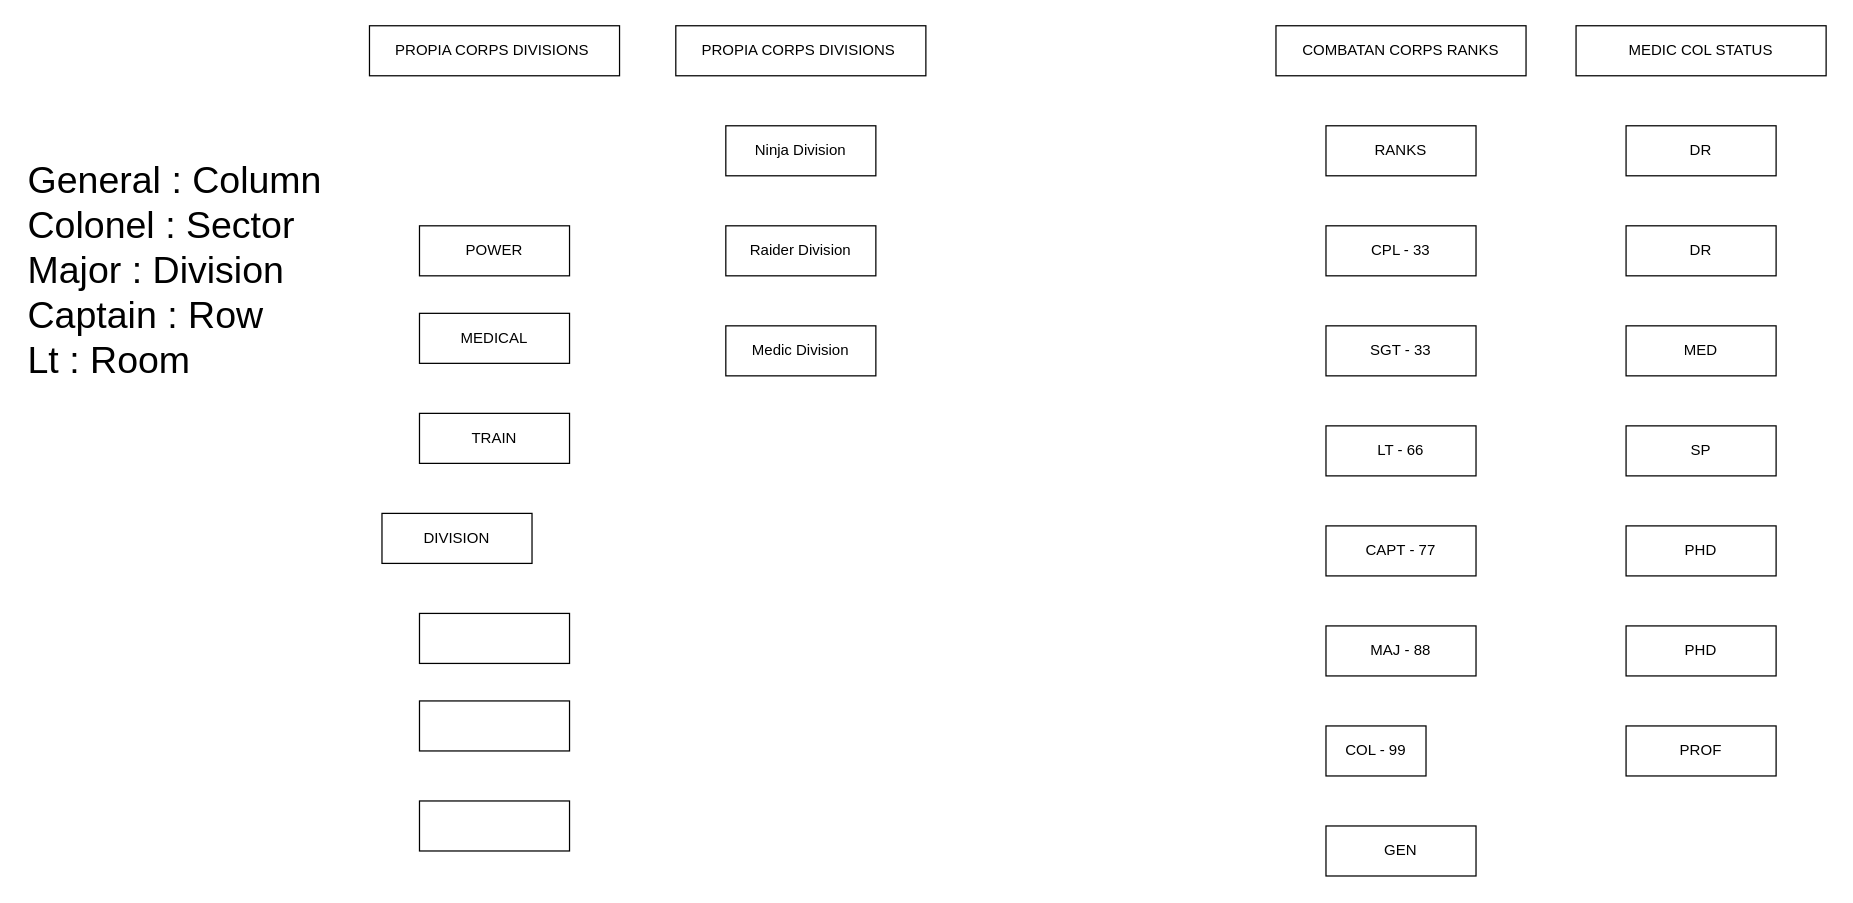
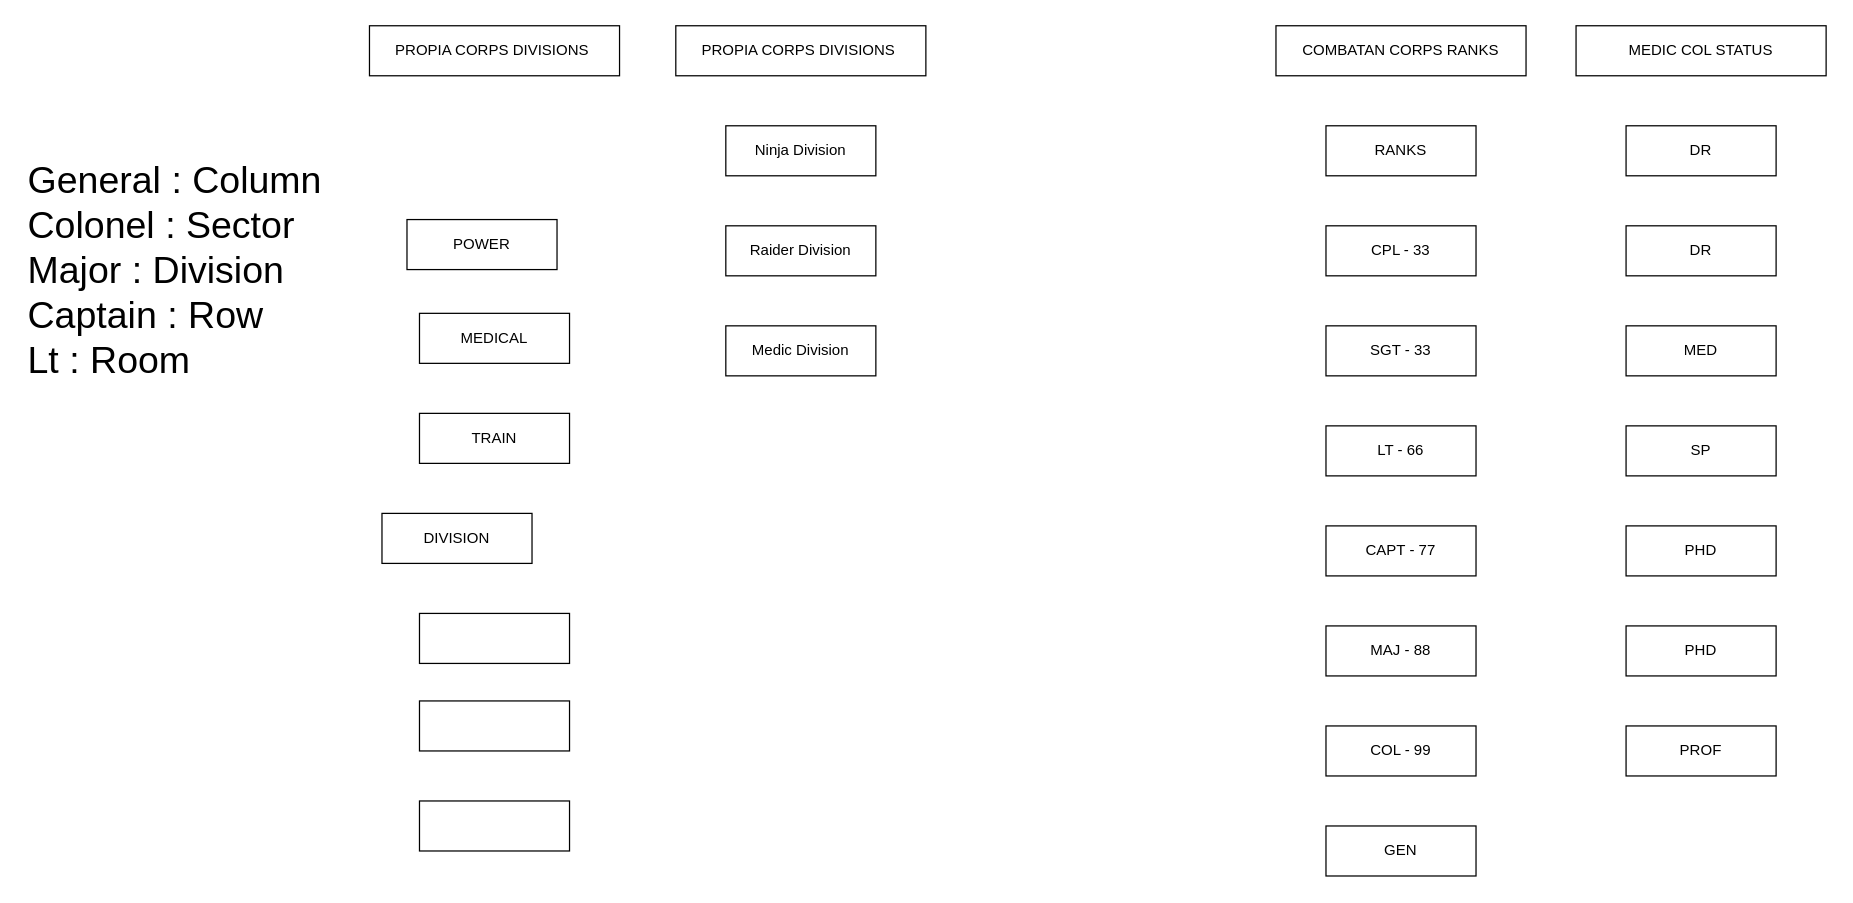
  <mxCell id="0" />
  <mxCell id="1" parent="0" />
  <mxCell id="2" value="DR" style="rounded=0;whiteSpace=wrap;html=1;" parent="1" vertex="1"><mxGeometry x="1300" y="180" width="120" height="40" as="geometry" /></mxCell>
  <mxCell id="3" value="PROF" style="rounded=0;whiteSpace=wrap;html=1;" parent="1" vertex="1"><mxGeometry x="1300" y="580" width="120" height="40" as="geometry" /></mxCell>
  <mxCell id="4" value="PHD" style="rounded=0;whiteSpace=wrap;html=1;" parent="1" vertex="1"><mxGeometry x="1300" y="420" width="120" height="40" as="geometry" /></mxCell>
  <mxCell id="5" value="RANKS" style="rounded=0;whiteSpace=wrap;html=1;" parent="1" vertex="1"><mxGeometry x="1060" y="100" width="120" height="40" as="geometry" /></mxCell>
  <mxCell id="6" value="CPL - 33" style="rounded=0;whiteSpace=wrap;html=1;" parent="1" vertex="1"><mxGeometry x="1060" y="180" width="120" height="40" as="geometry" /></mxCell>
  <mxCell id="7" value="MAJ - 88" style="rounded=0;whiteSpace=wrap;html=1;" parent="1" vertex="1"><mxGeometry x="1060" y="500" width="120" height="40" as="geometry" /></mxCell>
  <mxCell id="8" value="CAPT - 77" style="rounded=0;whiteSpace=wrap;html=1;" parent="1" vertex="1"><mxGeometry x="1060" y="420" width="120" height="40" as="geometry" /></mxCell>
  <mxCell id="9" value="LT - 66" style="rounded=0;whiteSpace=wrap;html=1;" parent="1" vertex="1"><mxGeometry x="1060" y="340" width="120" height="40" as="geometry" /></mxCell>
  <mxCell id="10" value="SGT - 33" style="rounded=0;whiteSpace=wrap;html=1;" parent="1" vertex="1"><mxGeometry x="1060" y="260" width="120" height="40" as="geometry" /></mxCell>
- <mxCell id="11" value="COL - 99" style="rounded=0;whiteSpace=wrap;html=1;" parent="1" vertex="1"><mxGeometry x="1060" y="580" width="80" height="40" as="geometry" /></mxCell>
+ <mxCell id="11" value="COL - 99" style="rounded=0;whiteSpace=wrap;html=1;" parent="1" vertex="1"><mxGeometry x="1060" y="580" width="120" height="40" as="geometry" /></mxCell>
  <mxCell id="12" value="GEN" style="rounded=0;whiteSpace=wrap;html=1;" parent="1" vertex="1"><mxGeometry x="1060" y="660" width="120" height="40" as="geometry" /></mxCell>
  <mxCell id="13" value="SP" style="rounded=0;whiteSpace=wrap;html=1;" parent="1" vertex="1"><mxGeometry x="1300" y="340" width="120" height="40" as="geometry" /></mxCell>
  <mxCell id="14" value="MED" style="rounded=0;whiteSpace=wrap;html=1;" parent="1" vertex="1"><mxGeometry x="1300" y="260" width="120" height="40" as="geometry" /></mxCell>
  <mxCell id="15" value="DR" style="rounded=0;whiteSpace=wrap;html=1;" parent="1" vertex="1"><mxGeometry x="1300" y="100" width="120" height="40" as="geometry" /></mxCell>
  <mxCell id="16" value="COMBATAN CORPS RANKS" style="rounded=0;whiteSpace=wrap;html=1;" parent="1" vertex="1"><mxGeometry x="1020" width="200" height="40" as="geometry" y="20" /></mxCell>
  <mxCell id="17" value="MEDIC COL STATUS" style="rounded=0;whiteSpace=wrap;html=1;" parent="1" vertex="1"><mxGeometry x="1260" width="200" height="40" as="geometry" y="20" /></mxCell>
  <mxCell id="18" value="PHD" style="rounded=0;whiteSpace=wrap;html=1;" parent="1" vertex="1"><mxGeometry x="1300" y="500" width="120" height="40" as="geometry" /></mxCell>
  <mxCell id="19" value="PROPIA CORPS DIVISIONS&amp;nbsp;" style="rounded=0;whiteSpace=wrap;html=1;" parent="1" vertex="1"><mxGeometry x="540" width="200" height="40" as="geometry" y="20" /></mxCell>
  <mxCell id="20" value="Ninja Division" style="rounded=0;whiteSpace=wrap;html=1;" parent="1" vertex="1"><mxGeometry x="580" y="100" width="120" height="40" as="geometry" /></mxCell>
  <mxCell id="21" value="Raider Division" style="rounded=0;whiteSpace=wrap;html=1;" parent="1" vertex="1"><mxGeometry x="580" y="180" width="120" height="40" as="geometry" /></mxCell>
  <mxCell id="22" value="Medic Division" style="rounded=0;whiteSpace=wrap;html=1;" parent="1" vertex="1"><mxGeometry x="580" y="260" width="120" height="40" as="geometry" /></mxCell>
  <mxCell id="23" value="&lt;font style=&quot;font-size: 30px&quot;&gt;General : Column&amp;nbsp;&amp;nbsp;&lt;br&gt;Colonel : Sector&lt;br&gt;Major : Division&lt;br&gt;Captain : Row&amp;nbsp;&lt;br&gt;Lt : Room&lt;br&gt;&lt;/font&gt;" style="text;html=1;strokeColor=none;fillColor=none;align=left;verticalAlign=middle;whiteSpace=wrap;rounded=0;" parent="1" vertex="1"><mxGeometry x="20" y="70" width="260" height="290" as="geometry" /></mxCell>
  <mxCell id="24" value="PROPIA CORPS DIVISIONS&amp;nbsp;" style="rounded=0;whiteSpace=wrap;html=1;" parent="1" vertex="1"><mxGeometry x="295" width="200" height="40" as="geometry" y="20" /></mxCell>
- <mxCell id="25" value="POWER" style="rounded=0;whiteSpace=wrap;html=1;" parent="1" vertex="1"><mxGeometry x="335" y="180" width="120" height="40" as="geometry" /></mxCell>
+ <mxCell id="25" value="POWER" style="rounded=0;whiteSpace=wrap;html=1;" parent="1" vertex="1"><mxGeometry x="325" y="175" width="120" height="40" as="geometry" /></mxCell>
  <mxCell id="26" value="MEDICAL" style="rounded=0;whiteSpace=wrap;html=1;" parent="1" vertex="1"><mxGeometry x="335" y="250" width="120" height="40" as="geometry" /></mxCell>
  <mxCell id="27" value="TRAIN" style="rounded=0;whiteSpace=wrap;html=1;" parent="1" vertex="1"><mxGeometry x="335" y="330" width="120" height="40" as="geometry" /></mxCell>
  <mxCell id="28" value="DIVISION" style="rounded=0;whiteSpace=wrap;html=1;" parent="1" vertex="1"><mxGeometry x="305" y="410" width="120" height="40" as="geometry" /></mxCell>
  <mxCell id="29" value="" style="rounded=0;whiteSpace=wrap;html=1;" parent="1" vertex="1"><mxGeometry x="335" y="490" width="120" height="40" as="geometry" /></mxCell>
  <mxCell id="30" value="" style="rounded=0;whiteSpace=wrap;html=1;" parent="1" vertex="1"><mxGeometry x="335" y="560" width="120" height="40" as="geometry" /></mxCell>
  <mxCell id="31" value="" style="rounded=0;whiteSpace=wrap;html=1;" parent="1" vertex="1"><mxGeometry x="335" y="640" width="120" height="40" as="geometry" /></mxCell>
